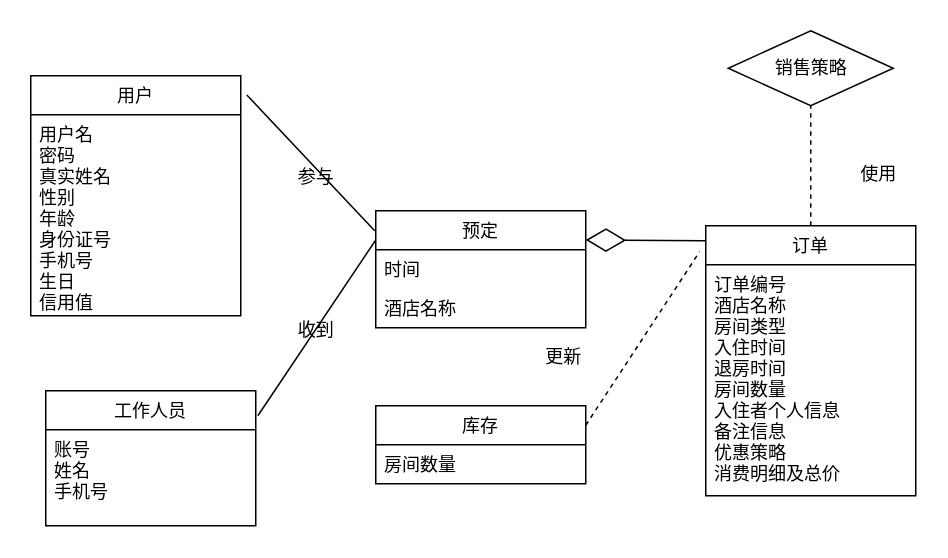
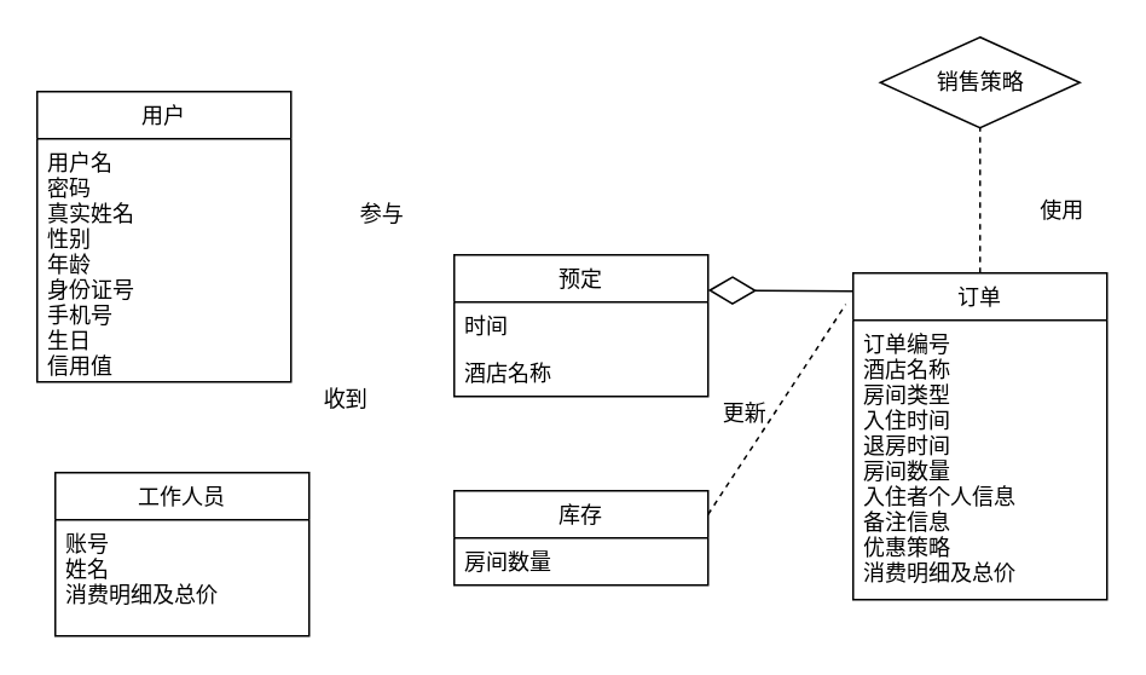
  <mxCell id="0" />
  <mxCell id="1" parent="0" />
  <mxCell id="2" value="预定" style="swimlane;fontStyle=0;childLayout=stackLayout;horizontal=1;startSize=26;fillColor=none;horizontalStack=0;resizeParent=1;resizeParentMax=0;resizeLast=0;collapsible=1;marginBottom=0;" parent="1" vertex="1"><mxGeometry x="250" y="140" width="140" height="78" as="geometry" /></mxCell>
  <mxCell id="3" value="时间" style="text;strokeColor=none;fillColor=none;align=left;verticalAlign=top;spacingLeft=4;spacingRight=4;overflow=hidden;rotatable=0;points=[[0,0.5],[1,0.5]];portConstraint=eastwest;" parent="2" vertex="1"><mxGeometry y="26" width="140" height="26" as="geometry" /></mxCell>
  <mxCell id="4" value="酒店名称" style="text;strokeColor=none;fillColor=none;align=left;verticalAlign=top;spacingLeft=4;spacingRight=4;overflow=hidden;rotatable=0;points=[[0,0.5],[1,0.5]];portConstraint=eastwest;" parent="2" vertex="1"><mxGeometry y="52" width="140" height="26" as="geometry" /></mxCell>
- <mxCell id="5" value="" style="endArrow=none;html=1;exitX=1.029;exitY=0.08;exitDx=0;exitDy=0;exitPerimeter=0;entryX=-0.005;entryY=0.171;entryDx=0;entryDy=0;entryPerimeter=0;" parent="1" source="7" target="2" edge="1"><mxGeometry width="50" height="50" relative="1" as="geometry"><mxPoint x="300" y="220" as="sourcePoint" /><mxPoint x="350" y="170" as="targetPoint" /></mxGeometry></mxCell>
  <mxCell id="6" value="参与" style="text;html=1;align=center;verticalAlign=middle;resizable=0;points=[];autosize=1;" parent="1" vertex="1"><mxGeometry x="190" y="108" width="40" height="20" as="geometry" /></mxCell>
  <mxCell id="7" value="用户" style="swimlane;fontStyle=0;childLayout=stackLayout;horizontal=1;startSize=26;fillColor=none;horizontalStack=0;resizeParent=1;resizeParentMax=0;resizeLast=0;collapsible=1;marginBottom=0;" parent="1" vertex="1"><mxGeometry x="20" y="50" width="140" height="160" as="geometry" /></mxCell>
  <mxCell id="8" value="用户名&#10;密码&#10;真实姓名&#10;性别&#10;年龄&#10;身份证号&#10;手机号&#10;生日&#10;信用值&#10;&#10;" style="text;strokeColor=none;fillColor=none;align=left;verticalAlign=top;spacingLeft=4;spacingRight=4;overflow=hidden;rotatable=0;points=[[0,0.5],[1,0.5]];portConstraint=eastwest;" parent="7" vertex="1"><mxGeometry y="26" width="140" height="134" as="geometry" /></mxCell>
  <mxCell id="9" value="" style="endArrow=diamondThin;endFill=0;endSize=24;html=1;entryX=1;entryY=0.25;entryDx=0;entryDy=0;" parent="1" target="2" edge="1"><mxGeometry width="160" relative="1" as="geometry"><mxPoint x="470" y="160" as="sourcePoint" /><mxPoint x="400" y="190" as="targetPoint" /></mxGeometry></mxCell>
  <mxCell id="10" value="订单" style="swimlane;fontStyle=0;childLayout=stackLayout;horizontal=1;startSize=26;fillColor=none;horizontalStack=0;resizeParent=1;resizeParentMax=0;resizeLast=0;collapsible=1;marginBottom=0;" parent="1" vertex="1"><mxGeometry x="470" y="150" width="140" height="180" as="geometry" /></mxCell>
  <mxCell id="11" value="订单编号&#10;酒店名称&#10;房间类型&#10;入住时间&#10;退房时间&#10;房间数量&#10;入住者个人信息&#10;备注信息&#10;优惠策略&#10;消费明细及总价" style="text;strokeColor=none;fillColor=none;align=left;verticalAlign=top;spacingLeft=4;spacingRight=4;overflow=hidden;rotatable=0;points=[[0,0.5],[1,0.5]];portConstraint=eastwest;" parent="10" vertex="1"><mxGeometry y="26" width="140" height="154" as="geometry" /></mxCell>
  <mxCell id="12" value="工作人员" style="swimlane;fontStyle=0;childLayout=stackLayout;horizontal=1;startSize=26;fillColor=none;horizontalStack=0;resizeParent=1;resizeParentMax=0;resizeLast=0;collapsible=1;marginBottom=0;" parent="1" vertex="1"><mxGeometry x="30" y="260" width="140" height="90" as="geometry" /></mxCell>
- <mxCell id="13" value="账号&#10;姓名&#10;手机号" style="text;strokeColor=none;fillColor=none;align=left;verticalAlign=top;spacingLeft=4;spacingRight=4;overflow=hidden;rotatable=0;points=[[0,0.5],[1,0.5]];portConstraint=eastwest;" parent="12" vertex="1"><mxGeometry y="26" width="140" height="64" as="geometry" /></mxCell>
- <mxCell id="14" value="" style="endArrow=none;html=1;exitX=1.01;exitY=0.185;exitDx=0;exitDy=0;exitPerimeter=0;entryX=0;entryY=0.25;entryDx=0;entryDy=0;" parent="1" source="12" target="2" edge="1"><mxGeometry width="50" height="50" relative="1" as="geometry"><mxPoint x="300" y="220" as="sourcePoint" /><mxPoint x="350" y="170" as="targetPoint" /></mxGeometry></mxCell>
- <mxCell id="15" value="收到" style="text;html=1;align=center;verticalAlign=middle;resizable=0;points=[];autosize=1;" parent="1" vertex="1"><mxGeometry x="190" y="210" width="40" height="20" as="geometry" /></mxCell>
+ <mxCell id="13" value="账号&#10;姓名&#10;消费明细及总价" style="text;strokeColor=none;fillColor=none;align=left;verticalAlign=top;spacingLeft=4;spacingRight=4;overflow=hidden;rotatable=0;points=[[0,0.5],[1,0.5]];portConstraint=eastwest;" parent="12" vertex="1"><mxGeometry y="26" width="140" height="64" as="geometry" /></mxCell>
+ <mxCell id="15" value="收到" style="text;html=1;align=center;verticalAlign=middle;resizable=0;points=[];autosize=1;" parent="1" vertex="1"><mxGeometry x="170" y="210" width="40" height="20" as="geometry" /></mxCell>
  <mxCell id="16" value="库存" style="swimlane;fontStyle=0;childLayout=stackLayout;horizontal=1;startSize=26;fillColor=none;horizontalStack=0;resizeParent=1;resizeParentMax=0;resizeLast=0;collapsible=1;marginBottom=0;" parent="1" vertex="1"><mxGeometry x="250" y="270" width="140" height="52" as="geometry" /></mxCell>
  <mxCell id="17" value="房间数量" style="text;strokeColor=none;fillColor=none;align=left;verticalAlign=top;spacingLeft=4;spacingRight=4;overflow=hidden;rotatable=0;points=[[0,0.5],[1,0.5]];portConstraint=eastwest;" parent="16" vertex="1"><mxGeometry y="26" width="140" height="26" as="geometry" /></mxCell>
  <mxCell id="18" value="" style="endArrow=none;html=1;exitX=1;exitY=0.25;exitDx=0;exitDy=0;entryX=-0.029;entryY=0.096;entryDx=0;entryDy=0;entryPerimeter=0;dashed=1;" parent="1" source="16" target="10" edge="1"><mxGeometry width="50" height="50" relative="1" as="geometry"><mxPoint x="460" y="220" as="sourcePoint" /><mxPoint x="510" y="170" as="targetPoint" /></mxGeometry></mxCell>
- <mxCell id="19" value="更新" style="text;html=1;align=center;verticalAlign=middle;resizable=0;points=[];autosize=1;" parent="1" vertex="1"><mxGeometry x="355" y="228" width="40" height="20" as="geometry" /></mxCell>
+ <mxCell id="19" value="更新" style="text;html=1;align=center;verticalAlign=middle;resizable=0;points=[];autosize=1;" parent="1" vertex="1"><mxGeometry x="390" y="218" width="40" height="20" as="geometry" /></mxCell>
  <mxCell id="20" value="销售策略" style="rhombus;html=1;" parent="1" vertex="1"><mxGeometry x="485" y="20" width="110" height="50" as="geometry" /></mxCell>
  <mxCell id="21" value="" style="endArrow=none;html=1;entryX=0.5;entryY=1;entryDx=0;entryDy=0;exitX=0.5;exitY=0;exitDx=0;exitDy=0;dashed=1;" parent="1" source="10" target="20" edge="1"><mxGeometry width="50" height="50" relative="1" as="geometry"><mxPoint x="460" y="220" as="sourcePoint" /><mxPoint x="510" y="170" as="targetPoint" /></mxGeometry></mxCell>
  <mxCell id="22" value="使用" style="text;html=1;align=center;verticalAlign=middle;resizable=0;points=[];autosize=1;" parent="1" vertex="1"><mxGeometry x="565" y="106" width="40" height="20" as="geometry" /></mxCell>
